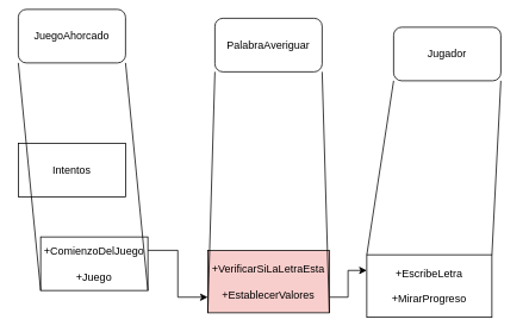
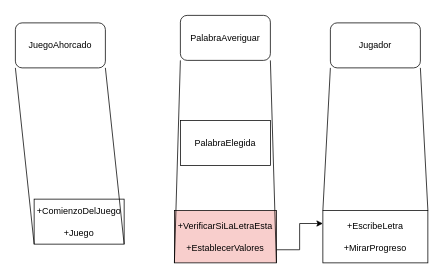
  <mxCell id="0" />
  <mxCell id="1" parent="0" />
- <mxCell id="2" value="JuegoAhorcado" style="rounded=1;whiteSpace=wrap;html=1;" vertex="1" parent="1"><mxGeometry x="20" y="10" width="120" height="60" as="geometry" /></mxCell>
+ <mxCell id="2" value="JuegoAhorcado" style="rounded=1;whiteSpace=wrap;html=1;" vertex="1" parent="1"><mxGeometry x="20" y="30" width="120" height="60" as="geometry" /></mxCell>
  <mxCell id="3" value="PalabraAveriguar&lt;span style=&quot;color: rgba(0, 0, 0, 0); font-family: monospace; font-size: 0px; text-align: start; text-wrap: nowrap;&quot;&gt;%3CmxGraphModel%3E%3Croot%3E%3CmxCell%20id%3D%220%22%2F%3E%3CmxCell%20id%3D%221%22%20parent%3D%220%22%2F%3E%3CmxCell%20id%3D%222%22%20value%3D%22JuegoAhorcado%22%20style%3D%22rounded%3D1%3BwhiteSpace%3Dwrap%3Bhtml%3D1%3B%22%20vertex%3D%221%22%20parent%3D%221%22%3E%3CmxGeometry%20x%3D%22140%22%20y%3D%22200%22%20width%3D%22120%22%20height%3D%2260%22%20as%3D%22geometry%22%2F%3E%3C%2FmxCell%3E%3C%2Froot%3E%3C%2FmxGraphModel%3E&lt;/span&gt;" style="rounded=1;whiteSpace=wrap;html=1;" vertex="1" parent="1"><mxGeometry x="240" y="20" width="120" height="60" as="geometry" /></mxCell>
  <mxCell id="4" value="Jugador" style="rounded=1;whiteSpace=wrap;html=1;" vertex="1" parent="1"><mxGeometry x="440" y="30" width="120" height="60" as="geometry" /></mxCell>
- <mxCell id="5" value="Intentos" style="rounded=0;whiteSpace=wrap;html=1;" vertex="1" parent="1"><mxGeometry x="20" y="160" width="120" height="60" as="geometry" /></mxCell>
- <mxCell id="6" style="edgeStyle=orthogonalEdgeStyle;rounded=0;orthogonalLoop=1;jettySize=auto;html=1;exitX=1;exitY=0.25;exitDx=0;exitDy=0;entryX=0;entryY=0.75;entryDx=0;entryDy=0;" edge="1" parent="1" source="7" target="10"><mxGeometry relative="1" as="geometry" /></mxCell>
  <mxCell id="7" value="+ComienzoDelJuego&lt;div&gt;&lt;br&gt;&lt;/div&gt;&lt;div&gt;+Juego&lt;/div&gt;" style="rounded=0;whiteSpace=wrap;html=1;" vertex="1" parent="1"><mxGeometry x="45" y="265" width="120" height="60" as="geometry" /></mxCell>
+ <mxCell id="8" value="PalabraElegida" style="rounded=0;whiteSpace=wrap;html=1;" vertex="1" parent="1"><mxGeometry x="240" y="160" width="120" height="60" as="geometry" /></mxCell>
  <mxCell id="9" style="edgeStyle=orthogonalEdgeStyle;rounded=0;orthogonalLoop=1;jettySize=auto;html=1;exitX=1;exitY=0.75;exitDx=0;exitDy=0;entryX=0;entryY=0.25;entryDx=0;entryDy=0;" edge="1" parent="1" source="10" target="11"><mxGeometry relative="1" as="geometry" /></mxCell>
  <mxCell id="10" value="+VerificarSiLaLetraEsta&lt;div&gt;&lt;br&gt;&lt;/div&gt;&lt;div&gt;+EstablecerValores&lt;/div&gt;" style="rounded=0;whiteSpace=wrap;html=1;fillColor=#f8cecc;" vertex="1" parent="1"><mxGeometry x="232" y="280" width="136" height="70" as="geometry" /></mxCell>
- <mxCell id="11" value="+EscribeLetra&lt;div&gt;&lt;br&gt;&lt;/div&gt;&lt;div&gt;+MirarProgreso&lt;/div&gt;" style="rounded=0;whiteSpace=wrap;html=1;" vertex="1" parent="1"><mxGeometry x="410" y="285" width="140" height="70" as="geometry" /></mxCell>
+ <mxCell id="11" value="+EscribeLetra&lt;div&gt;&lt;br&gt;&lt;/div&gt;&lt;div&gt;+MirarProgreso&lt;/div&gt;" style="rounded=0;whiteSpace=wrap;html=1;" vertex="1" parent="1"><mxGeometry x="430" y="280" width="140" height="70" as="geometry" /></mxCell>
  <mxCell id="12" value="" style="endArrow=none;html=1;rounded=0;entryX=0;entryY=1;entryDx=0;entryDy=0;exitX=0;exitY=1;exitDx=0;exitDy=0;" edge="1" parent="1" source="10" target="3"><mxGeometry width="50" height="50" relative="1" as="geometry"><mxPoint x="320" y="260" as="sourcePoint" /><mxPoint x="370" y="210" as="targetPoint" /></mxGeometry></mxCell>
  <mxCell id="13" value="" style="endArrow=none;html=1;rounded=0;entryX=1;entryY=1;entryDx=0;entryDy=0;exitX=1;exitY=1;exitDx=0;exitDy=0;" edge="1" parent="1" source="10" target="3"><mxGeometry width="50" height="50" relative="1" as="geometry"><mxPoint x="220" y="360" as="sourcePoint" /><mxPoint x="220" y="100" as="targetPoint" /></mxGeometry></mxCell>
  <mxCell id="14" value="" style="endArrow=none;html=1;rounded=0;exitX=0;exitY=1;exitDx=0;exitDy=0;entryX=0;entryY=1;entryDx=0;entryDy=0;" edge="1" parent="1" source="7" target="2"><mxGeometry width="50" height="50" relative="1" as="geometry"><mxPoint x="214" y="360" as="sourcePoint" /><mxPoint x="170" y="110" as="targetPoint" /></mxGeometry></mxCell>
  <mxCell id="15" value="" style="endArrow=none;html=1;rounded=0;exitX=1;exitY=1;exitDx=0;exitDy=0;entryX=1;entryY=1;entryDx=0;entryDy=0;" edge="1" parent="1" source="7" target="2"><mxGeometry width="50" height="50" relative="1" as="geometry"><mxPoint x="30" y="350" as="sourcePoint" /><mxPoint x="30" y="100" as="targetPoint" /></mxGeometry></mxCell>
  <mxCell id="16" value="" style="endArrow=none;html=1;rounded=0;entryX=0;entryY=1;entryDx=0;entryDy=0;exitX=0;exitY=0;exitDx=0;exitDy=0;" edge="1" parent="1" source="11" target="4"><mxGeometry width="50" height="50" relative="1" as="geometry"><mxPoint x="320" y="260" as="sourcePoint" /><mxPoint x="370" y="210" as="targetPoint" /></mxGeometry></mxCell>
  <mxCell id="17" value="" style="endArrow=none;html=1;rounded=0;entryX=1;entryY=1;entryDx=0;entryDy=0;exitX=1;exitY=0;exitDx=0;exitDy=0;" edge="1" parent="1" source="11" target="4"><mxGeometry width="50" height="50" relative="1" as="geometry"><mxPoint x="410" y="290" as="sourcePoint" /><mxPoint x="410" y="100" as="targetPoint" /></mxGeometry></mxCell>
